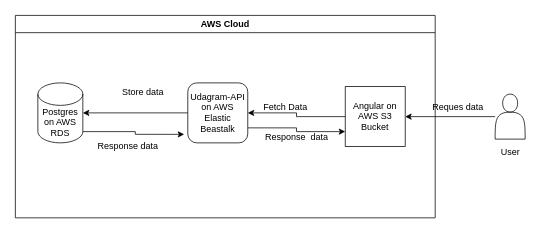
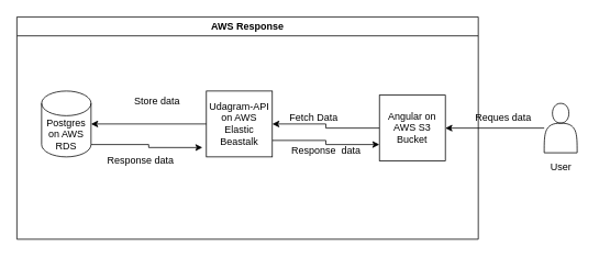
  <mxCell id="0" />
  <mxCell id="1" parent="0" />
- <mxCell id="2" value="AWS Cloud" style="swimlane;whiteSpace=wrap;html=1;" vertex="1" parent="1"><mxGeometry x="20" y="20" width="560" height="270" as="geometry" /></mxCell>
+ <mxCell id="2" value="AWS Response" style="swimlane;whiteSpace=wrap;html=1;" vertex="1" parent="1"><mxGeometry x="20" y="20" width="560" height="270" as="geometry" /></mxCell>
  <mxCell id="3" style="edgeStyle=orthogonalEdgeStyle;rounded=0;orthogonalLoop=1;jettySize=auto;html=1;exitX=1;exitY=1;exitDx=0;exitDy=-15;exitPerimeter=0;entryX=-0.06;entryY=0.858;entryDx=0;entryDy=0;entryPerimeter=0;" edge="1" parent="2" source="4" target="6"><mxGeometry relative="1" as="geometry"><mxPoint x="160" y="155" as="targetPoint" /></mxGeometry></mxCell>
  <mxCell id="4" value="Postgres&lt;br&gt;on AWS RDS" style="shape=cylinder3;whiteSpace=wrap;html=1;boundedLbl=1;backgroundOutline=1;size=15;" vertex="1" parent="2"><mxGeometry x="30" y="90" width="60" height="80" as="geometry" /></mxCell>
  <mxCell id="5" style="edgeStyle=orthogonalEdgeStyle;rounded=0;orthogonalLoop=1;jettySize=auto;html=1;exitX=1;exitY=0.75;exitDx=0;exitDy=0;entryX=0;entryY=0.75;entryDx=0;entryDy=0;" edge="1" parent="2" source="6" target="8"><mxGeometry relative="1" as="geometry" /></mxCell>
- <mxCell id="6" value="Udagram-API&lt;br&gt;on AWS&lt;br&gt;Elastic Beastalk" style="whiteSpace=wrap;html=1;aspect=fixed;rounded=1;" vertex="1" parent="2"><mxGeometry x="230" y="90" width="80" height="80" as="geometry" /></mxCell>
+ <mxCell id="6" value="Udagram-API&lt;br&gt;on AWS&lt;br&gt;Elastic Beastalk" style="whiteSpace=wrap;html=1;aspect=fixed;" vertex="1" parent="2"><mxGeometry x="230" y="90" width="80" height="80" as="geometry" /></mxCell>
  <mxCell id="7" style="edgeStyle=orthogonalEdgeStyle;rounded=0;orthogonalLoop=1;jettySize=auto;html=1;exitX=0;exitY=0.5;exitDx=0;exitDy=0;entryX=1;entryY=0.5;entryDx=0;entryDy=0;" edge="1" parent="2" source="8" target="6"><mxGeometry relative="1" as="geometry" /></mxCell>
  <mxCell id="8" value="Angular on AWS S3 Bucket" style="whiteSpace=wrap;html=1;aspect=fixed;" vertex="1" parent="2"><mxGeometry x="440" y="95" width="80" height="80" as="geometry" /></mxCell>
  <mxCell id="9" style="edgeStyle=orthogonalEdgeStyle;rounded=0;orthogonalLoop=1;jettySize=auto;html=1;entryX=1;entryY=0.5;entryDx=0;entryDy=0;entryPerimeter=0;" edge="1" parent="2" source="6" target="4"><mxGeometry relative="1" as="geometry" /></mxCell>
  <mxCell id="10" value="Response data" style="text;html=1;align=center;verticalAlign=middle;resizable=0;points=[];autosize=1;strokeColor=none;fillColor=none;" vertex="1" parent="2"><mxGeometry x="100" y="160" width="100" height="30" as="geometry" /></mxCell>
  <mxCell id="11" value="Response&amp;nbsp; data" style="text;html=1;align=center;verticalAlign=middle;resizable=0;points=[];autosize=1;strokeColor=none;fillColor=none;" vertex="1" parent="2"><mxGeometry x="320" y="148" width="110" height="30" as="geometry" /></mxCell>
  <mxCell id="12" style="edgeStyle=orthogonalEdgeStyle;rounded=0;orthogonalLoop=1;jettySize=auto;html=1;" edge="1" parent="1" source="13" target="8"><mxGeometry relative="1" as="geometry" /></mxCell>
  <mxCell id="13" value="" style="shape=actor;whiteSpace=wrap;html=1;" vertex="1" parent="1"><mxGeometry x="660" y="125" width="40" height="60" as="geometry" /></mxCell>
  <mxCell id="14" value="User" style="text;html=1;align=center;verticalAlign=middle;resizable=0;points=[];autosize=1;strokeColor=none;fillColor=none;" vertex="1" parent="1"><mxGeometry x="655" y="188" width="50" height="30" as="geometry" /></mxCell>
  <mxCell id="15" value="Reques data" style="text;html=1;align=center;verticalAlign=middle;resizable=0;points=[];autosize=1;strokeColor=none;fillColor=none;" vertex="1" parent="1"><mxGeometry x="565" y="128" width="90" height="30" as="geometry" /></mxCell>
  <mxCell id="16" value="Fetch Data" style="text;html=1;align=center;verticalAlign=middle;resizable=0;points=[];autosize=1;strokeColor=none;fillColor=none;" vertex="1" parent="1"><mxGeometry x="340" y="128" width="80" height="30" as="geometry" /></mxCell>
  <mxCell id="17" value="Store data" style="text;html=1;align=center;verticalAlign=middle;resizable=0;points=[];autosize=1;strokeColor=none;fillColor=none;" vertex="1" parent="1"><mxGeometry x="150" y="108" width="80" height="30" as="geometry" /></mxCell>
